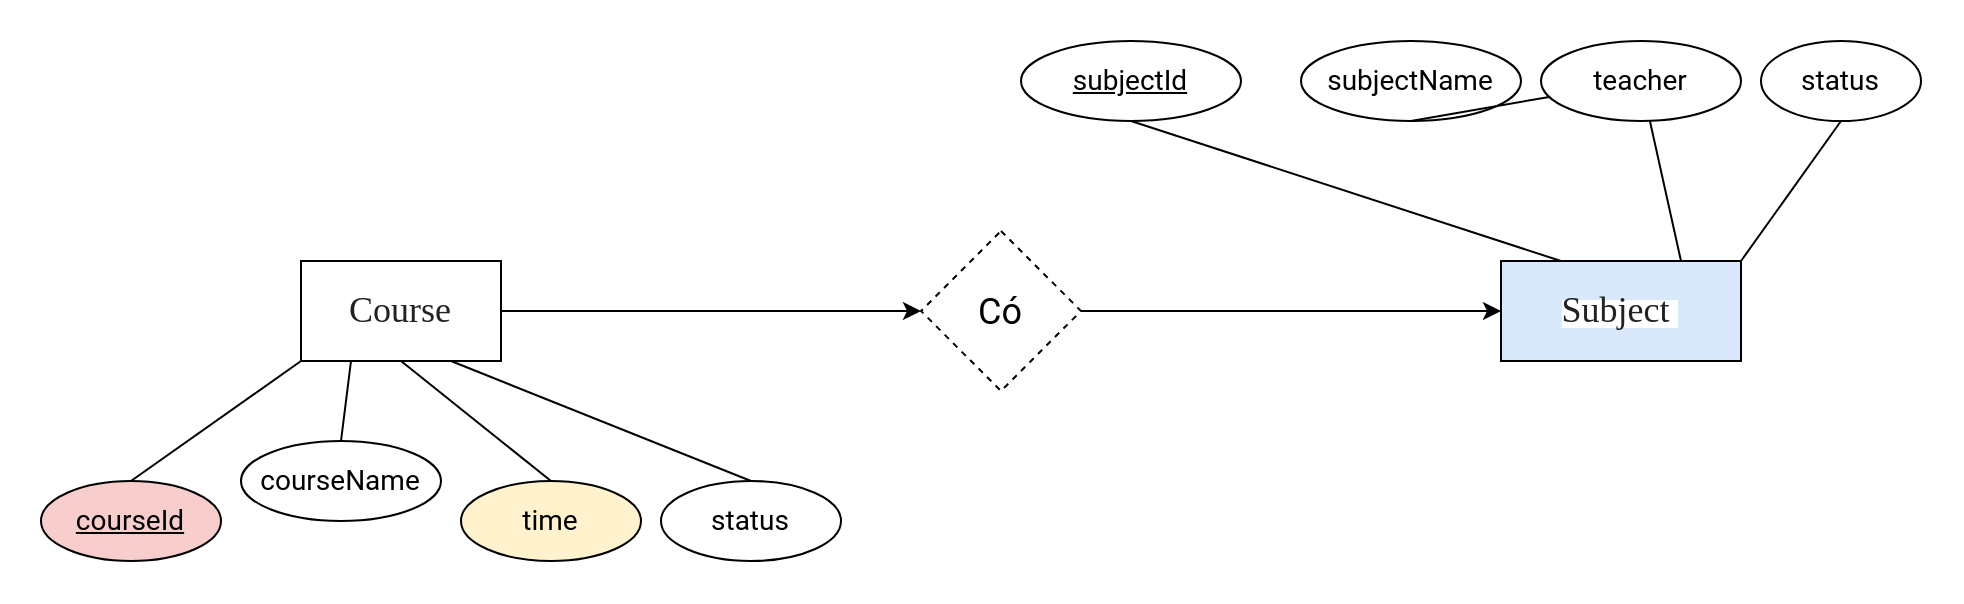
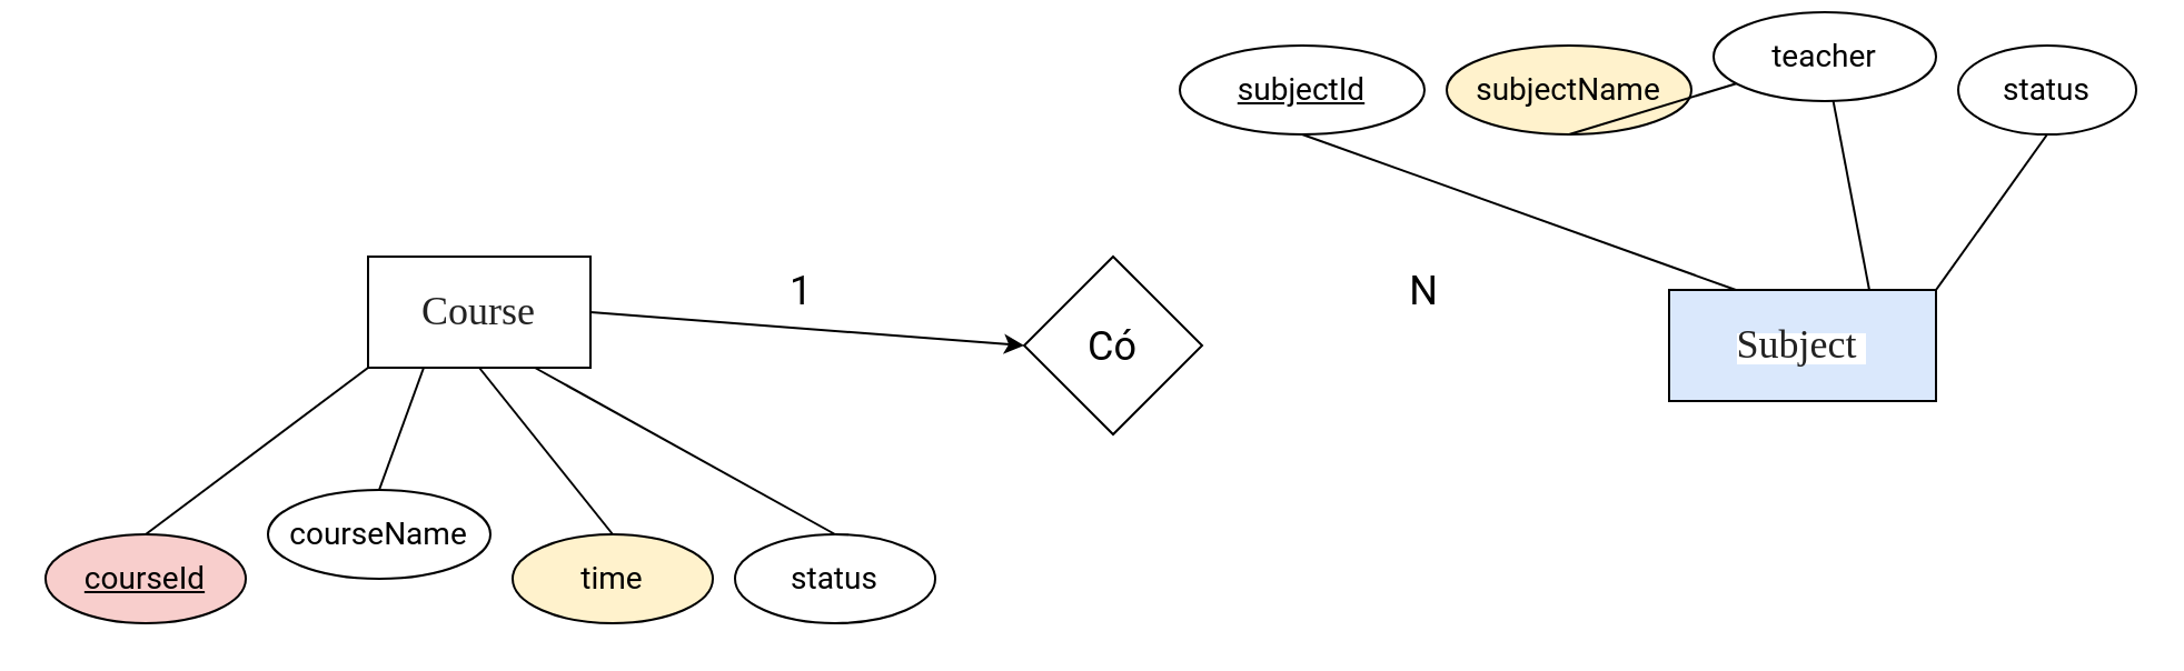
  <mxCell id="0" />
  <mxCell id="1" parent="0" />
- <mxCell id="2" value="&lt;span style=&quot;color: rgb(34, 34, 34); font-family: &amp;quot;Roboto Flex&amp;quot;; text-align: left; background-color: rgb(255, 255, 255);&quot;&gt;&lt;font style=&quot;font-size: 18px;&quot;&gt;Course&lt;/font&gt;&lt;/span&gt;" style="rounded=0;whiteSpace=wrap;html=1;" parent="1" vertex="1"><mxGeometry x="150" y="130" width="100" height="50" as="geometry" /></mxCell>
+ <mxCell id="2" value="&lt;span style=&quot;color: rgb(34, 34, 34); font-family: &amp;quot;Roboto Flex&amp;quot;; text-align: left; background-color: rgb(255, 255, 255);&quot;&gt;&lt;font style=&quot;font-size: 18px;&quot;&gt;Course&lt;/font&gt;&lt;/span&gt;" style="rounded=0;whiteSpace=wrap;html=1;" parent="1" vertex="1"><mxGeometry x="165" y="115" width="100" height="50" as="geometry" /></mxCell>
  <mxCell id="3" value="&lt;span style=&quot;color: rgb(34, 34, 34); font-family: &amp;quot;Roboto Flex&amp;quot;; text-align: left; background-color: rgb(255, 255, 255);&quot;&gt;&lt;font style=&quot;font-size: 18px;&quot;&gt;Subject&amp;nbsp;&lt;/font&gt;&lt;/span&gt;" style="rounded=0;whiteSpace=wrap;html=1;fillColor=#dae8fc;" parent="1" vertex="1"><mxGeometry x="750" y="130" width="120" height="50" as="geometry" /></mxCell>
- <mxCell id="4" value="&lt;font style=&quot;font-size: 18px;&quot; face=&quot;Roboto&quot;&gt;Có&lt;/font&gt;" style="rhombus;whiteSpace=wrap;html=1;dashed=1;" parent="1" vertex="1"><mxGeometry x="460" y="115" width="80" height="80" as="geometry" /></mxCell>
+ <mxCell id="4" value="&lt;font style=&quot;font-size: 18px;&quot; face=&quot;Roboto&quot;&gt;Có&lt;/font&gt;" style="rhombus;whiteSpace=wrap;html=1;" parent="1" vertex="1"><mxGeometry x="460" y="115" width="80" height="80" as="geometry" /></mxCell>
  <mxCell id="5" value="" style="endArrow=classic;html=1;rounded=0;exitX=1;exitY=0.5;exitDx=0;exitDy=0;entryX=0;entryY=0.5;entryDx=0;entryDy=0;" parent="1" source="2" target="4" edge="1"><mxGeometry width="50" height="50" relative="1" as="geometry"><mxPoint x="590" y="230" as="sourcePoint" /><mxPoint x="500" y="70" as="targetPoint" /></mxGeometry></mxCell>
- <mxCell id="6" value="" style="endArrow=classic;html=1;rounded=0;exitX=1;exitY=0.5;exitDx=0;exitDy=0;entryX=0;entryY=0.5;entryDx=0;entryDy=0;" parent="1" source="4" target="3" edge="1"><mxGeometry width="50" height="50" relative="1" as="geometry"><mxPoint x="790" y="230" as="sourcePoint" /><mxPoint x="560" y="100" as="targetPoint" /><Array as="points" /></mxGeometry></mxCell>
+ <mxCell id="7" value="&lt;font style=&quot;font-size: 18px;&quot; face=&quot;Roboto&quot;&gt;1&lt;/font&gt;" style="text;html=1;align=center;verticalAlign=middle;whiteSpace=wrap;rounded=0;" parent="1" vertex="1"><mxGeometry x="330" y="115" width="60" height="30" as="geometry" /></mxCell>
+ <mxCell id="8" value="&lt;font style=&quot;font-size: 18px;&quot; face=&quot;Roboto&quot;&gt;N&lt;/font&gt;" style="text;html=1;align=center;verticalAlign=middle;whiteSpace=wrap;rounded=0;" parent="1" vertex="1"><mxGeometry x="610" y="115" width="60" height="30" as="geometry" /></mxCell>
  <mxCell id="9" value="&lt;span style=&quot;font-family: Roboto;&quot;&gt;&lt;font style=&quot;font-size: 14px;&quot;&gt;&lt;u&gt;courseId&lt;/u&gt;&lt;/font&gt;&lt;/span&gt;" style="ellipse;whiteSpace=wrap;html=1;fillColor=#f8cecc;" parent="1" vertex="1"><mxGeometry y="240" width="90" height="40" as="geometry" x="20" /></mxCell>
  <mxCell id="10" value="&lt;span style=&quot;font-family: Roboto; font-size: 14px;&quot;&gt;course&lt;/span&gt;&lt;span style=&quot;font-family: Roboto;&quot;&gt;&lt;font style=&quot;font-size: 14px;&quot;&gt;Name&lt;/font&gt;&lt;/span&gt;" style="ellipse;whiteSpace=wrap;html=1;" parent="1" vertex="1"><mxGeometry x="120" y="220" width="100" height="40" as="geometry" /></mxCell>
  <mxCell id="11" value="&lt;span style=&quot;font-family: Roboto;&quot;&gt;&lt;font style=&quot;font-size: 14px;&quot;&gt;time&lt;/font&gt;&lt;/span&gt;" style="ellipse;whiteSpace=wrap;html=1;fillColor=#fff2cc;" parent="1" vertex="1"><mxGeometry x="230" y="240" width="90" height="40" as="geometry" /></mxCell>
  <mxCell id="12" value="&lt;span style=&quot;font-family: Roboto;&quot;&gt;&lt;font style=&quot;font-size: 14px;&quot;&gt;status&lt;/font&gt;&lt;/span&gt;" style="ellipse;whiteSpace=wrap;html=1;" parent="1" vertex="1"><mxGeometry x="330" y="240" width="90" height="40" as="geometry" /></mxCell>
  <mxCell id="13" value="" style="endArrow=none;html=1;rounded=0;exitX=0.5;exitY=0;exitDx=0;exitDy=0;entryX=0;entryY=1;entryDx=0;entryDy=0;" parent="1" source="9" target="2" edge="1"><mxGeometry width="50" height="50" relative="1" as="geometry"><mxPoint x="140" y="230" as="sourcePoint" /><mxPoint x="190" y="180" as="targetPoint" /></mxGeometry></mxCell>
  <mxCell id="14" value="" style="endArrow=none;html=1;rounded=0;exitX=0.5;exitY=0;exitDx=0;exitDy=0;entryX=0.25;entryY=1;entryDx=0;entryDy=0;" parent="1" source="10" target="2" edge="1"><mxGeometry width="50" height="50" relative="1" as="geometry"><mxPoint x="410" y="330" as="sourcePoint" /><mxPoint x="180" y="180" as="targetPoint" /></mxGeometry></mxCell>
  <mxCell id="15" value="" style="endArrow=none;html=1;rounded=0;exitX=0.5;exitY=0;exitDx=0;exitDy=0;entryX=0.5;entryY=1;entryDx=0;entryDy=0;" parent="1" source="11" target="2" edge="1"><mxGeometry width="50" height="50" relative="1" as="geometry"><mxPoint x="170" y="230" as="sourcePoint" /><mxPoint x="220" y="180" as="targetPoint" /></mxGeometry></mxCell>
  <mxCell id="16" value="" style="endArrow=none;html=1;rounded=0;entryX=0.75;entryY=1;entryDx=0;entryDy=0;exitX=0.5;exitY=0;exitDx=0;exitDy=0;" parent="1" source="12" target="2" edge="1"><mxGeometry width="50" height="50" relative="1" as="geometry"><mxPoint x="410" y="330" as="sourcePoint" /><mxPoint x="460" y="280" as="targetPoint" /></mxGeometry></mxCell>
- <mxCell id="17" value="&lt;span style=&quot;font-family: Roboto;&quot;&gt;&lt;font style=&quot;font-size: 14px;&quot;&gt;&lt;u&gt;subjectId&lt;/u&gt;&lt;/font&gt;&lt;/span&gt;" style="ellipse;whiteSpace=wrap;html=1;" parent="1" vertex="1"><mxGeometry x="510" y="20" width="110" height="40" as="geometry" /></mxCell>
- <mxCell id="18" value="&lt;span style=&quot;font-family: Roboto;&quot;&gt;&lt;font style=&quot;font-size: 14px;&quot;&gt;subjectName&lt;/font&gt;&lt;/span&gt;" style="ellipse;whiteSpace=wrap;html=1;" parent="1" vertex="1"><mxGeometry x="650" y="20" width="110" height="40" as="geometry" /></mxCell>
+ <mxCell id="17" value="&lt;span style=&quot;font-family: Roboto;&quot;&gt;&lt;font style=&quot;font-size: 14px;&quot;&gt;&lt;u&gt;subjectId&lt;/u&gt;&lt;/font&gt;&lt;/span&gt;" style="ellipse;whiteSpace=wrap;html=1;" parent="1" vertex="1"><mxGeometry x="530" y="20" width="110" height="40" as="geometry" /></mxCell>
+ <mxCell id="18" value="&lt;span style=&quot;font-family: Roboto;&quot;&gt;&lt;font style=&quot;font-size: 14px;&quot;&gt;subjectName&lt;/font&gt;&lt;/span&gt;" style="ellipse;whiteSpace=wrap;html=1;fillColor=#fff2cc;" parent="1" vertex="1"><mxGeometry x="650" y="20" width="110" height="40" as="geometry" /></mxCell>
  <mxCell id="19" value="&lt;span style=&quot;font-family: Roboto;&quot;&gt;&lt;font style=&quot;font-size: 14px;&quot;&gt;status&lt;/font&gt;&lt;/span&gt;" style="ellipse;whiteSpace=wrap;html=1;" parent="1" vertex="1"><mxGeometry x="880" y="20" width="80" height="40" as="geometry" /></mxCell>
  <mxCell id="20" value="" style="endArrow=none;html=1;rounded=0;exitX=0.5;exitY=1;exitDx=0;exitDy=0;entryX=0.25;entryY=0;entryDx=0;entryDy=0;" parent="1" source="17" target="3" edge="1"><mxGeometry width="50" height="50" relative="1" as="geometry"><mxPoint x="410" y="230" as="sourcePoint" /><mxPoint x="780" y="130" as="targetPoint" /></mxGeometry></mxCell>
  <mxCell id="21" value="" style="endArrow=none;html=1;rounded=0;exitX=0.5;exitY=1;exitDx=0;exitDy=0;" parent="1" source="18" target="23" edge="1"><mxGeometry width="50" height="50" relative="1" as="geometry"><mxPoint x="410" y="230" as="sourcePoint" /><mxPoint x="460" y="180" as="targetPoint" /></mxGeometry></mxCell>
  <mxCell id="22" value="" style="endArrow=none;html=1;rounded=0;entryX=1;entryY=0;entryDx=0;entryDy=0;exitX=0.5;exitY=1;exitDx=0;exitDy=0;" parent="1" source="19" target="3" edge="1"><mxGeometry width="50" height="50" relative="1" as="geometry"><mxPoint x="410" y="230" as="sourcePoint" /><mxPoint x="460" y="180" as="targetPoint" /></mxGeometry></mxCell>
- <mxCell id="23" value="&lt;font face=&quot;Roboto&quot;&gt;&lt;span style=&quot;font-size: 14px;&quot;&gt;teacher&lt;/span&gt;&lt;/font&gt;" style="ellipse;whiteSpace=wrap;html=1;" parent="1" vertex="1"><mxGeometry x="770" y="20" width="100" height="40" as="geometry" /></mxCell>
+ <mxCell id="23" value="&lt;font face=&quot;Roboto&quot;&gt;&lt;span style=&quot;font-size: 14px;&quot;&gt;teacher&lt;/span&gt;&lt;/font&gt;" style="ellipse;whiteSpace=wrap;html=1;" parent="1" vertex="1"><mxGeometry x="770" y="5" width="100" height="40" as="geometry" /></mxCell>
  <mxCell id="24" value="" style="endArrow=none;html=1;rounded=0;entryX=0.75;entryY=0;entryDx=0;entryDy=0;" parent="1" source="23" target="3" edge="1"><mxGeometry width="50" height="50" relative="1" as="geometry"><mxPoint x="410" y="240" as="sourcePoint" /><mxPoint x="840" y="120" as="targetPoint" /></mxGeometry></mxCell>
